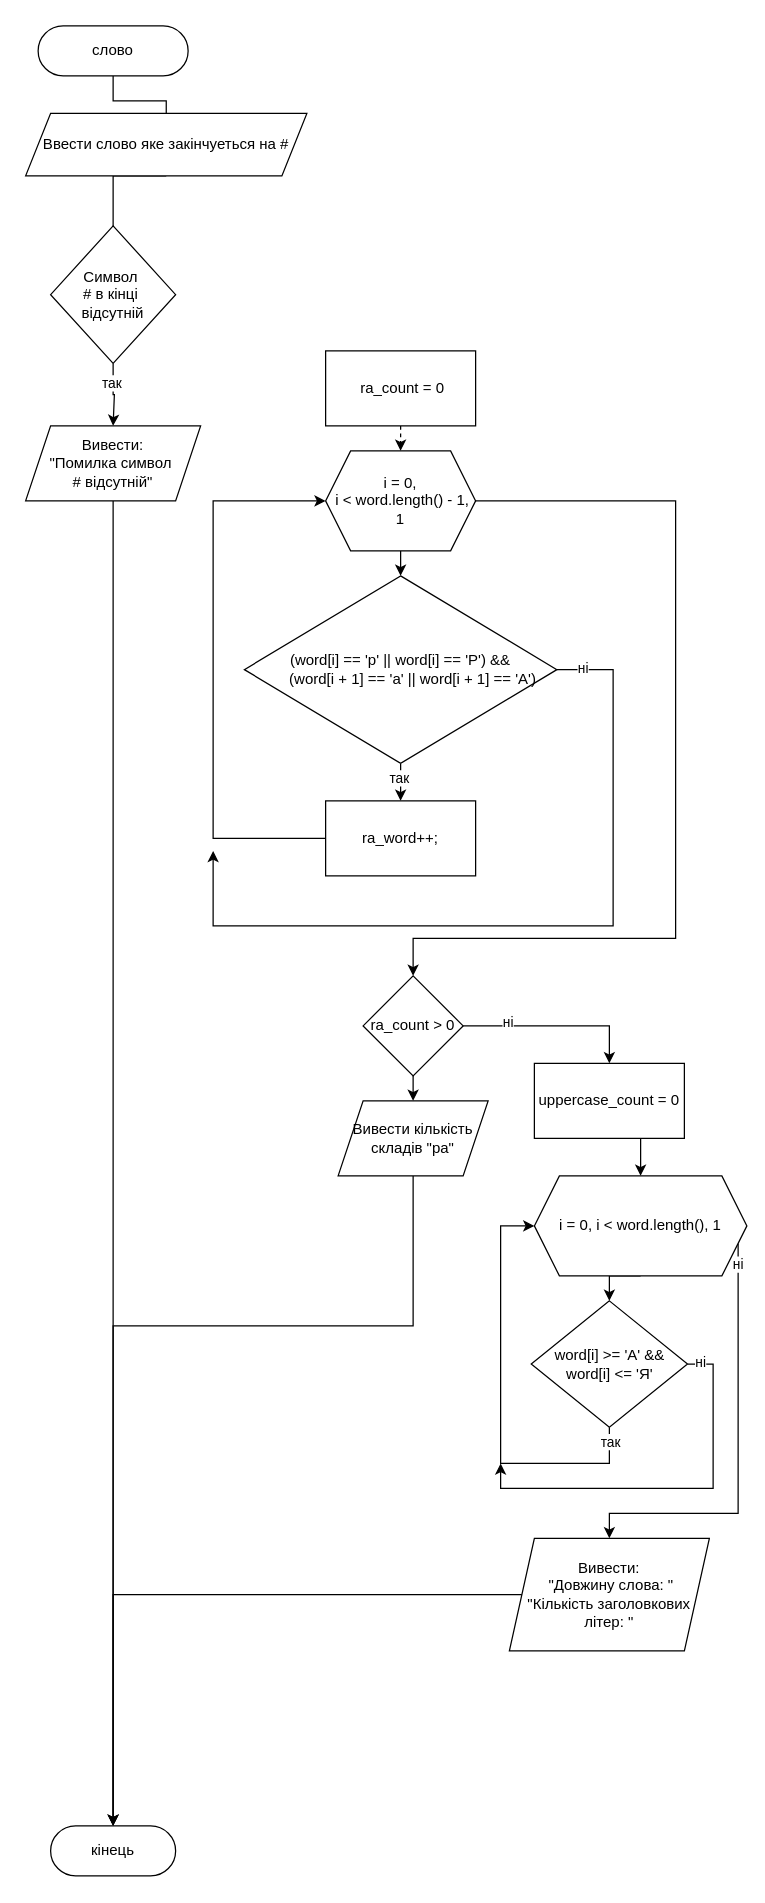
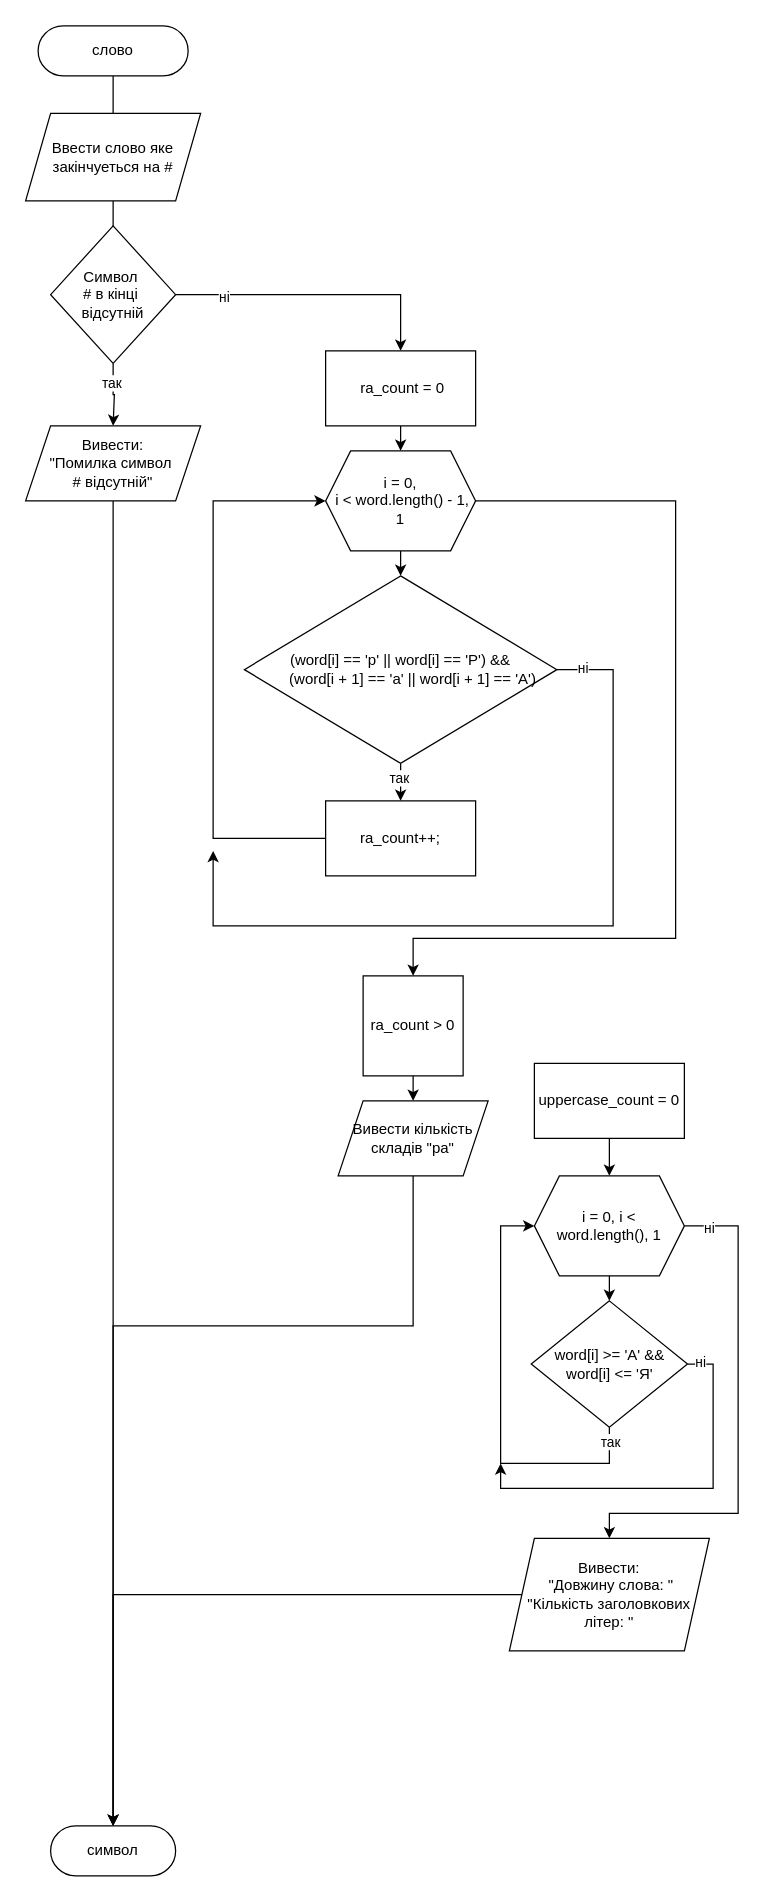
  <mxCell id="0" />
  <mxCell id="1" parent="0" />
  <mxCell id="2" style="edgeStyle=orthogonalEdgeStyle;rounded=0;orthogonalLoop=1;jettySize=auto;html=1;exitX=0.5;exitY=1;exitDx=0;exitDy=0;entryX=0.5;entryY=0;entryDx=0;entryDy=0;endArrow=none;startFill=0;" edge="1" parent="1" source="3" target="5"><mxGeometry relative="1" as="geometry" /></mxCell>
  <mxCell id="3" value="слово" style="rounded=1;whiteSpace=wrap;html=1;arcSize=50;" vertex="1" parent="1"><mxGeometry x="30" y="20" width="120" height="40" as="geometry" /></mxCell>
  <mxCell id="4" style="edgeStyle=orthogonalEdgeStyle;rounded=0;orthogonalLoop=1;jettySize=auto;html=1;exitX=0.5;exitY=1;exitDx=0;exitDy=0;endArrow=none;startFill=0;" edge="1" parent="1" source="5" target="10"><mxGeometry relative="1" as="geometry"><Array as="points"><mxPoint x="90" y="170" /><mxPoint x="90" y="170" /></Array></mxGeometry></mxCell>
- <mxCell id="5" value="Ввести слово яке закінчуеться на #" style="shape=parallelogram;perimeter=parallelogramPerimeter;whiteSpace=wrap;html=1;fixedSize=1;" vertex="1" parent="1"><mxGeometry x="20" y="90" width="225" height="50" as="geometry" /></mxCell>
+ <mxCell id="5" value="Ввести слово яке закінчуеться на #" style="shape=parallelogram;perimeter=parallelogramPerimeter;whiteSpace=wrap;html=1;fixedSize=1;" vertex="1" parent="1"><mxGeometry x="20" y="90" width="140" height="70" as="geometry" /></mxCell>
  <mxCell id="6" style="edgeStyle=orthogonalEdgeStyle;rounded=0;orthogonalLoop=1;jettySize=auto;html=1;exitX=0.5;exitY=1;exitDx=0;exitDy=0;entryX=0.5;entryY=0;entryDx=0;entryDy=0;" edge="1" parent="1" source="10" target="13"><mxGeometry relative="1" as="geometry"><mxPoint x="90" y="340" as="targetPoint" /><Array as="points"><mxPoint x="90" y="315" /><mxPoint x="91" y="315" /><mxPoint x="91" y="340" /></Array></mxGeometry></mxCell>
  <mxCell id="7" value="так" style="edgeLabel;html=1;align=center;verticalAlign=middle;resizable=0;points=[];" vertex="1" connectable="0" parent="6"><mxGeometry x="-0.417" y="-2" relative="1" as="geometry"><mxPoint as="offset" /></mxGeometry></mxCell>
+ <mxCell id="8" style="edgeStyle=orthogonalEdgeStyle;rounded=0;orthogonalLoop=1;jettySize=auto;html=1;entryX=0.5;entryY=0;entryDx=0;entryDy=0;" edge="1" parent="1" source="10" target="15"><mxGeometry relative="1" as="geometry"><mxPoint x="230" y="280" as="targetPoint" /><Array as="points"><mxPoint x="320" y="235" /></Array></mxGeometry></mxCell>
+ <mxCell id="9" value="ні" style="edgeLabel;html=1;align=center;verticalAlign=middle;resizable=0;points=[];" vertex="1" connectable="0" parent="8"><mxGeometry x="-0.665" y="-1" relative="1" as="geometry"><mxPoint as="offset" /></mxGeometry></mxCell>
  <mxCell id="10" value="Символ&amp;nbsp;&lt;div&gt;# в кінці&amp;nbsp;&lt;/div&gt;&lt;div&gt;відсутній&lt;/div&gt;" style="rhombus;whiteSpace=wrap;html=1;" vertex="1" parent="1"><mxGeometry x="40" y="180" width="100" height="110" as="geometry" /></mxCell>
- <mxCell id="11" value="кінець" style="rounded=1;whiteSpace=wrap;html=1;arcSize=50;" vertex="1" parent="1"><mxGeometry x="40" y="1460" width="100" height="40" as="geometry" /></mxCell>
+ <mxCell id="11" value="символ" style="rounded=1;whiteSpace=wrap;html=1;arcSize=50;" vertex="1" parent="1"><mxGeometry x="40" y="1460" width="100" height="40" as="geometry" /></mxCell>
  <mxCell id="12" style="edgeStyle=orthogonalEdgeStyle;rounded=0;orthogonalLoop=1;jettySize=auto;html=1;entryX=0.5;entryY=0;entryDx=0;entryDy=0;" edge="1" parent="1" source="13" target="11"><mxGeometry relative="1" as="geometry" /></mxCell>
  <mxCell id="13" value="Вивести:&lt;div&gt;&quot;Помилка символ&amp;nbsp;&lt;div&gt;# відсутній&quot;&lt;/div&gt;&lt;/div&gt;" style="shape=parallelogram;perimeter=parallelogramPerimeter;whiteSpace=wrap;html=1;fixedSize=1;" vertex="1" parent="1"><mxGeometry x="20" y="340" width="140" height="60" as="geometry" /></mxCell>
- <mxCell id="14" style="edgeStyle=orthogonalEdgeStyle;rounded=0;orthogonalLoop=1;jettySize=auto;html=1;exitX=0.5;exitY=1;exitDx=0;exitDy=0;entryX=0.5;entryY=0;entryDx=0;entryDy=0;dashed=1;" edge="1" parent="1" source="15" target="18"><mxGeometry relative="1" as="geometry" /></mxCell>
+ <mxCell id="14" style="edgeStyle=orthogonalEdgeStyle;rounded=0;orthogonalLoop=1;jettySize=auto;html=1;exitX=0.5;exitY=1;exitDx=0;exitDy=0;entryX=0.5;entryY=0;entryDx=0;entryDy=0;" edge="1" parent="1" source="15" target="18"><mxGeometry relative="1" as="geometry" /></mxCell>
  <mxCell id="15" value="&amp;nbsp;ra_count = 0" style="rounded=0;whiteSpace=wrap;html=1;" vertex="1" parent="1"><mxGeometry x="260" y="280" width="120" height="60" as="geometry" /></mxCell>
  <mxCell id="16" style="edgeStyle=orthogonalEdgeStyle;rounded=0;orthogonalLoop=1;jettySize=auto;html=1;exitX=0.5;exitY=1;exitDx=0;exitDy=0;entryX=0.5;entryY=0;entryDx=0;entryDy=0;" edge="1" parent="1" source="18" target="23"><mxGeometry relative="1" as="geometry" /></mxCell>
  <mxCell id="17" style="edgeStyle=orthogonalEdgeStyle;rounded=0;orthogonalLoop=1;jettySize=auto;html=1;entryX=0.5;entryY=0;entryDx=0;entryDy=0;endArrow=classic;startFill=0;endFill=1;" edge="1" parent="1" source="18" target="29"><mxGeometry relative="1" as="geometry"><mxPoint x="330" y="770" as="targetPoint" /><Array as="points"><mxPoint x="540" y="400" /><mxPoint x="540" y="750" /><mxPoint x="330" y="750" /></Array></mxGeometry></mxCell>
  <mxCell id="18" value="i = 0,&lt;div&gt;&amp;nbsp;i &amp;lt; word.length() - 1, 1&lt;/div&gt;" style="shape=hexagon;perimeter=hexagonPerimeter2;whiteSpace=wrap;html=1;fixedSize=1;" vertex="1" parent="1"><mxGeometry x="260" y="360" width="120" height="80" as="geometry" /></mxCell>
  <mxCell id="19" style="edgeStyle=orthogonalEdgeStyle;rounded=0;orthogonalLoop=1;jettySize=auto;html=1;exitX=0.5;exitY=1;exitDx=0;exitDy=0;" edge="1" parent="1" source="23" target="25"><mxGeometry relative="1" as="geometry" /></mxCell>
  <mxCell id="20" value="так" style="edgeLabel;html=1;align=center;verticalAlign=middle;resizable=0;points=[];" vertex="1" connectable="0" parent="19"><mxGeometry x="0.227" y="-2" relative="1" as="geometry"><mxPoint as="offset" /></mxGeometry></mxCell>
  <mxCell id="21" style="edgeStyle=orthogonalEdgeStyle;rounded=0;orthogonalLoop=1;jettySize=auto;html=1;" edge="1" parent="1" source="23"><mxGeometry relative="1" as="geometry"><mxPoint x="170" y="680" as="targetPoint" /><Array as="points"><mxPoint x="490" y="535" /><mxPoint x="490" y="740" /><mxPoint x="170" y="740" /></Array></mxGeometry></mxCell>
  <mxCell id="22" value="ні" style="edgeLabel;html=1;align=center;verticalAlign=middle;resizable=0;points=[];" vertex="1" connectable="0" parent="21"><mxGeometry x="-0.938" y="2" relative="1" as="geometry"><mxPoint as="offset" /></mxGeometry></mxCell>
  <mxCell id="23" value="&lt;div&gt;(word[i] == 'р' || word[i] == 'Р') &amp;amp;&amp;amp;&lt;/div&gt;&lt;div&gt;&amp;nbsp; &amp;nbsp; &amp;nbsp; (word[i + 1] == 'а' || word[i + 1] == 'А')&lt;/div&gt;" style="rhombus;whiteSpace=wrap;html=1;" vertex="1" parent="1"><mxGeometry x="195" y="460" width="250" height="150" as="geometry" /></mxCell>
  <mxCell id="24" style="edgeStyle=orthogonalEdgeStyle;rounded=0;orthogonalLoop=1;jettySize=auto;html=1;entryX=0;entryY=0.5;entryDx=0;entryDy=0;" edge="1" parent="1" source="25" target="18"><mxGeometry relative="1" as="geometry"><Array as="points"><mxPoint x="170" y="670" /><mxPoint x="170" y="400" /></Array></mxGeometry></mxCell>
- <mxCell id="25" value="ra_word++;" style="rounded=0;whiteSpace=wrap;html=1;" vertex="1" parent="1"><mxGeometry x="260" y="640" width="120" height="60" as="geometry" /></mxCell>
+ <mxCell id="25" value="ra_count++;" style="rounded=0;whiteSpace=wrap;html=1;" vertex="1" parent="1"><mxGeometry x="260" y="640" width="120" height="60" as="geometry" /></mxCell>
  <mxCell id="26" style="edgeStyle=orthogonalEdgeStyle;rounded=0;orthogonalLoop=1;jettySize=auto;html=1;exitX=0.5;exitY=1;exitDx=0;exitDy=0;entryX=0.5;entryY=0;entryDx=0;entryDy=0;" edge="1" parent="1" source="29" target="31"><mxGeometry relative="1" as="geometry" /></mxCell>
- <mxCell id="27" style="edgeStyle=orthogonalEdgeStyle;rounded=0;orthogonalLoop=1;jettySize=auto;html=1;entryX=0.5;entryY=0;entryDx=0;entryDy=0;" edge="1" parent="1" source="29" target="33"><mxGeometry relative="1" as="geometry" /></mxCell>
- <mxCell id="28" value="ні" style="edgeLabel;html=1;align=center;verticalAlign=middle;resizable=0;points=[];" vertex="1" connectable="0" parent="27"><mxGeometry x="-0.519" y="4" relative="1" as="geometry"><mxPoint as="offset" /></mxGeometry></mxCell>
- <mxCell id="29" value="ra_count &amp;gt; 0" style="rhombus;whiteSpace=wrap;html=1;" vertex="1" parent="1"><mxGeometry x="290" y="780" width="80" height="80" as="geometry" /></mxCell>
+ <mxCell id="29" value="ra_count &amp;gt; 0" style="whiteSpace=wrap;html=1;rounded=0;" vertex="1" parent="1"><mxGeometry x="290" y="780" width="80" height="80" as="geometry" /></mxCell>
  <mxCell id="30" style="edgeStyle=orthogonalEdgeStyle;rounded=0;orthogonalLoop=1;jettySize=auto;html=1;" edge="1" parent="1" source="31" target="11"><mxGeometry relative="1" as="geometry"><Array as="points"><mxPoint x="330" y="1060" /><mxPoint x="90" y="1060" /></Array></mxGeometry></mxCell>
  <mxCell id="31" value="Вивести кількість складів &quot;ра&quot;" style="shape=parallelogram;perimeter=parallelogramPerimeter;whiteSpace=wrap;html=1;fixedSize=1;" vertex="1" parent="1"><mxGeometry x="270" y="880" width="120" height="60" as="geometry" /></mxCell>
  <mxCell id="32" style="edgeStyle=orthogonalEdgeStyle;rounded=0;orthogonalLoop=1;jettySize=auto;html=1;exitX=0.5;exitY=1;exitDx=0;exitDy=0;entryX=0.5;entryY=0;entryDx=0;entryDy=0;" edge="1" parent="1" source="33" target="37"><mxGeometry relative="1" as="geometry" /></mxCell>
  <mxCell id="33" value="uppercase_count = 0" style="rounded=0;whiteSpace=wrap;html=1;" vertex="1" parent="1"><mxGeometry x="427" y="850" width="120" height="60" as="geometry" /></mxCell>
  <mxCell id="34" style="edgeStyle=orthogonalEdgeStyle;rounded=0;orthogonalLoop=1;jettySize=auto;html=1;exitX=0.5;exitY=1;exitDx=0;exitDy=0;entryX=0.5;entryY=0;entryDx=0;entryDy=0;" edge="1" parent="1" source="37" target="42"><mxGeometry relative="1" as="geometry" /></mxCell>
  <mxCell id="35" style="edgeStyle=orthogonalEdgeStyle;rounded=0;orthogonalLoop=1;jettySize=auto;html=1;entryX=0.5;entryY=0;entryDx=0;entryDy=0;" edge="1" parent="1" source="37" target="44"><mxGeometry relative="1" as="geometry"><Array as="points"><mxPoint x="590" y="980" /><mxPoint x="590" y="1210" /><mxPoint x="487" y="1210" /></Array></mxGeometry></mxCell>
  <mxCell id="36" value="ні" style="edgeLabel;html=1;align=center;verticalAlign=middle;resizable=0;points=[];" vertex="1" connectable="0" parent="35"><mxGeometry x="-0.903" y="-1" relative="1" as="geometry"><mxPoint as="offset" /></mxGeometry></mxCell>
- <mxCell id="37" value="i = 0, i &amp;lt; word.length(), 1" style="shape=hexagon;perimeter=hexagonPerimeter2;whiteSpace=wrap;html=1;fixedSize=1;" vertex="1" parent="1"><mxGeometry x="427" y="940" width="170" height="80" as="geometry" /></mxCell>
+ <mxCell id="37" value="i = 0, i &amp;lt; word.length(), 1" style="shape=hexagon;perimeter=hexagonPerimeter2;whiteSpace=wrap;html=1;fixedSize=1;" vertex="1" parent="1"><mxGeometry x="427" y="940" width="120" height="80" as="geometry" /></mxCell>
  <mxCell id="38" style="edgeStyle=orthogonalEdgeStyle;rounded=0;orthogonalLoop=1;jettySize=auto;html=1;entryX=0;entryY=0.5;entryDx=0;entryDy=0;" edge="1" parent="1" source="42" target="37"><mxGeometry relative="1" as="geometry"><Array as="points"><mxPoint x="487" y="1170" /><mxPoint x="400" y="1170" /><mxPoint x="400" y="980" /></Array></mxGeometry></mxCell>
  <mxCell id="39" value="так" style="edgeLabel;html=1;align=center;verticalAlign=middle;resizable=0;points=[];" vertex="1" connectable="0" parent="38"><mxGeometry x="-0.936" relative="1" as="geometry"><mxPoint as="offset" /></mxGeometry></mxCell>
  <mxCell id="40" style="edgeStyle=orthogonalEdgeStyle;rounded=0;orthogonalLoop=1;jettySize=auto;html=1;exitX=1;exitY=0.5;exitDx=0;exitDy=0;" edge="1" parent="1" source="42"><mxGeometry relative="1" as="geometry"><mxPoint x="400" y="1170" as="targetPoint" /><Array as="points"><mxPoint x="570" y="1091" /><mxPoint x="570" y="1190" /><mxPoint x="400" y="1190" /></Array></mxGeometry></mxCell>
  <mxCell id="41" value="ні" style="edgeLabel;html=1;align=center;verticalAlign=middle;resizable=0;points=[];" vertex="1" connectable="0" parent="40"><mxGeometry x="-0.936" y="2" relative="1" as="geometry"><mxPoint as="offset" /></mxGeometry></mxCell>
  <mxCell id="42" value="word[i] &amp;gt;= 'А' &amp;amp;&amp;amp; word[i] &amp;lt;= 'Я'" style="rhombus;whiteSpace=wrap;html=1;" vertex="1" parent="1"><mxGeometry x="424.5" y="1040" width="125" height="101" as="geometry" /></mxCell>
  <mxCell id="43" style="edgeStyle=orthogonalEdgeStyle;rounded=0;orthogonalLoop=1;jettySize=auto;html=1;" edge="1" parent="1" source="44" target="11"><mxGeometry relative="1" as="geometry" /></mxCell>
  <mxCell id="44" value="Вивести:&lt;br&gt;&amp;nbsp;&quot;Довжину слова: &quot;&lt;br&gt;&quot;Кількість заголовкових літер: &quot;" style="shape=parallelogram;perimeter=parallelogramPerimeter;whiteSpace=wrap;html=1;fixedSize=1;" vertex="1" parent="1"><mxGeometry x="407" y="1230" width="160" height="90" as="geometry" /></mxCell>
